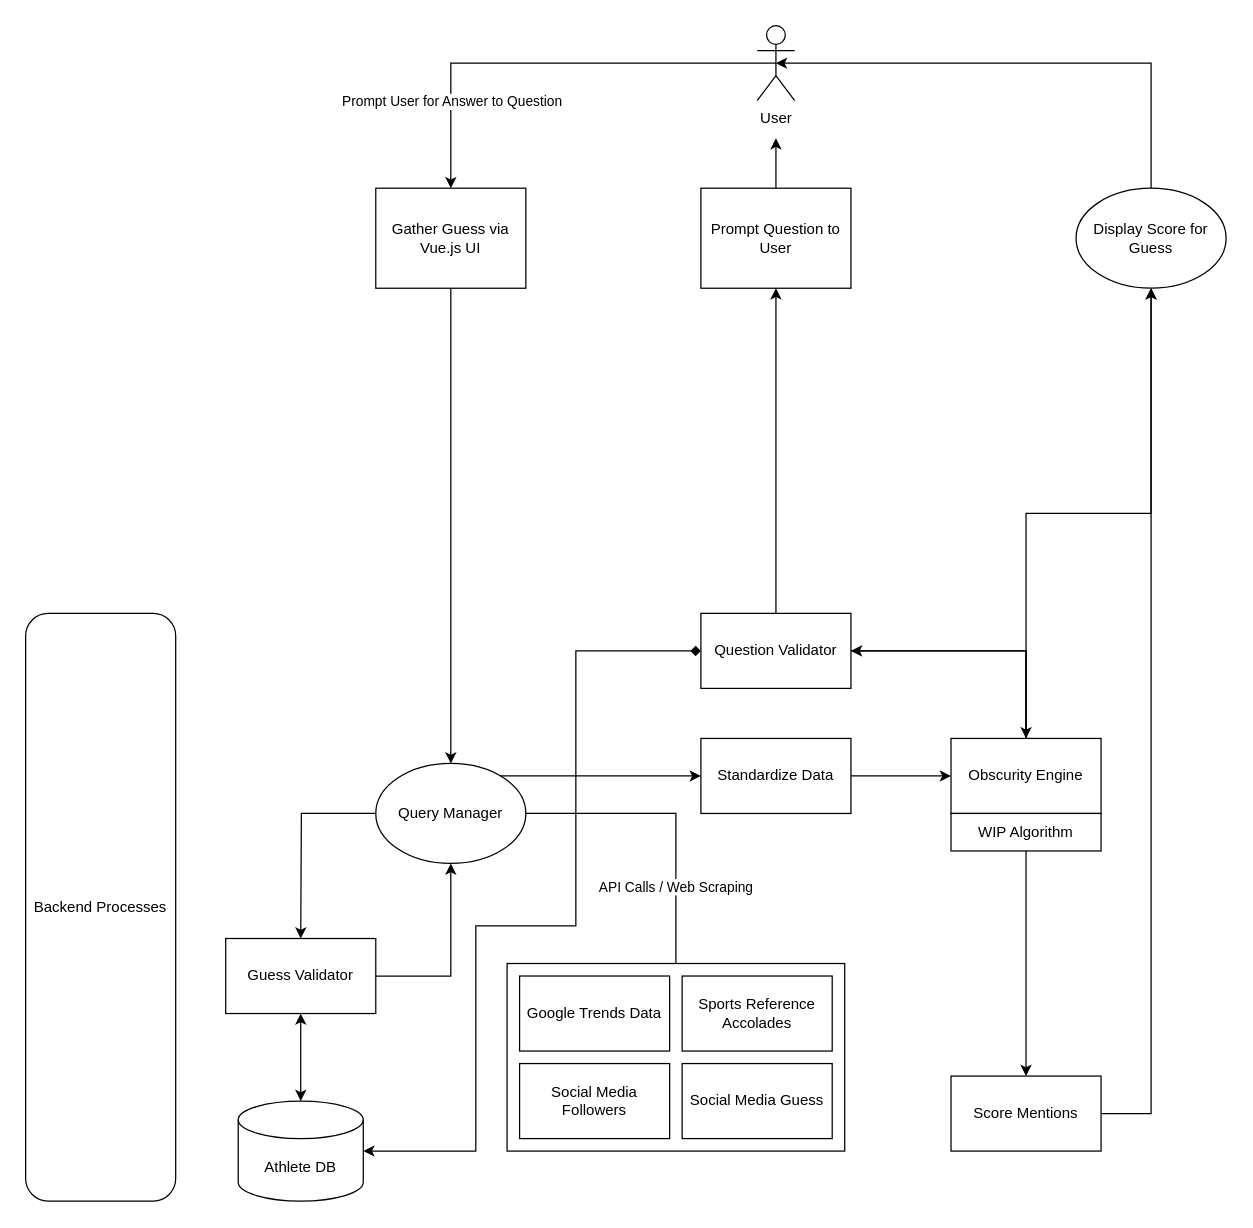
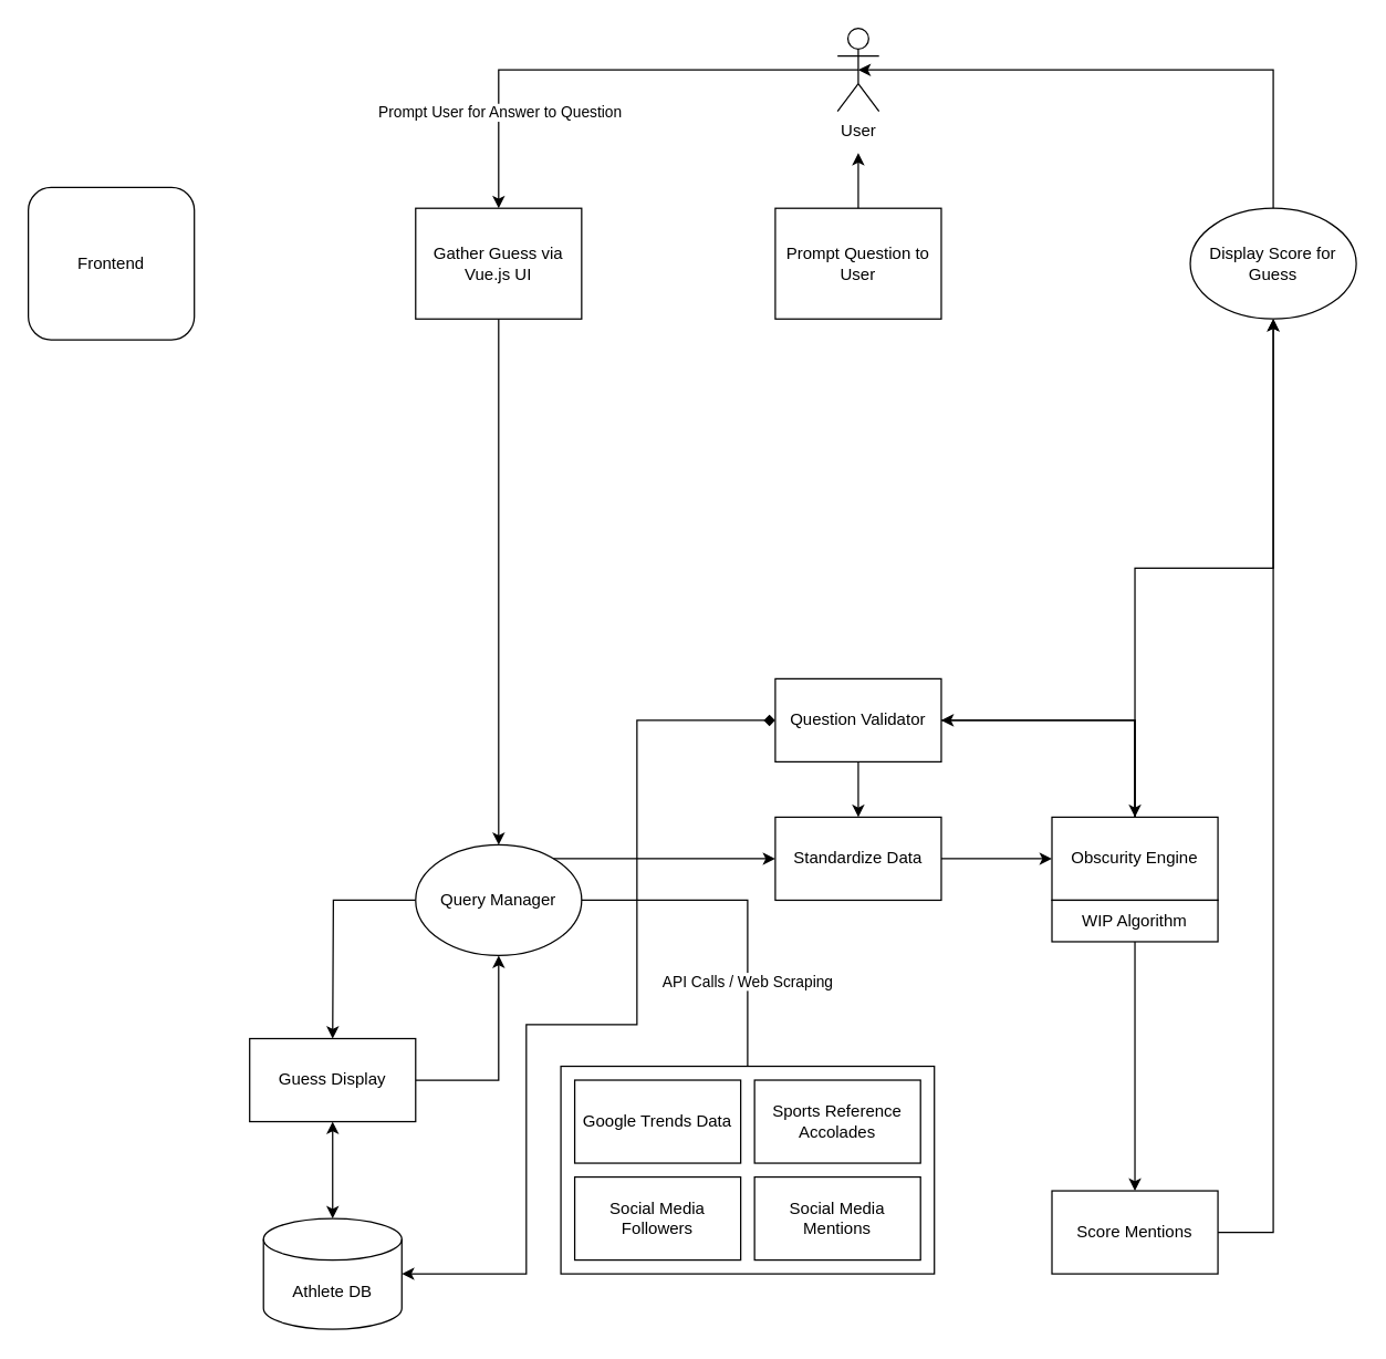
  <mxCell id="0" />
  <mxCell id="1" parent="0" />
  <mxCell id="2" style="edgeStyle=orthogonalEdgeStyle;rounded=0;orthogonalLoop=1;jettySize=auto;html=1;entryX=0.5;entryY=0;entryDx=0;entryDy=0;exitX=0.5;exitY=0.5;exitDx=0;exitDy=0;exitPerimeter=0;" edge="1" parent="1" source="4" target="6"><mxGeometry relative="1" as="geometry"><mxPoint x="360" y="150" as="targetPoint" /></mxGeometry></mxCell>
  <mxCell id="3" value="Prompt User for Answer to Question" style="edgeLabel;html=1;align=center;verticalAlign=middle;resizable=0;points=[];" vertex="1" connectable="0" parent="2"><mxGeometry x="0.542" y="2" relative="1" as="geometry"><mxPoint x="-2" y="12" as="offset" /></mxGeometry></mxCell>
  <mxCell id="4" value="User&lt;div&gt;&lt;br&gt;&lt;/div&gt;" style="shape=umlActor;verticalLabelPosition=bottom;verticalAlign=top;html=1;outlineConnect=0;" vertex="1" parent="1"><mxGeometry x="605" y="20" width="30" height="60" as="geometry" /></mxCell>
  <mxCell id="5" style="edgeStyle=orthogonalEdgeStyle;rounded=0;orthogonalLoop=1;jettySize=auto;html=1;exitX=0.5;exitY=1;exitDx=0;exitDy=0;entryX=0.5;entryY=0;entryDx=0;entryDy=0;" edge="1" parent="1" source="6" target="11"><mxGeometry relative="1" as="geometry"><mxPoint x="359.765" y="430" as="targetPoint" /></mxGeometry></mxCell>
  <mxCell id="6" value="Gather Guess via Vue.js UI" style="rounded=0;whiteSpace=wrap;html=1;" vertex="1" parent="1"><mxGeometry x="300" y="150" width="120" height="80" as="geometry" /></mxCell>
  <mxCell id="7" style="edgeStyle=orthogonalEdgeStyle;rounded=0;orthogonalLoop=1;jettySize=auto;html=1;" edge="1" parent="1" source="11"><mxGeometry relative="1" as="geometry"><mxPoint x="240" y="750" as="targetPoint" /></mxGeometry></mxCell>
  <mxCell id="8" style="edgeStyle=orthogonalEdgeStyle;rounded=0;orthogonalLoop=1;jettySize=auto;html=1;endArrow=none;endFill=0;" edge="1" parent="1" source="11" target="15"><mxGeometry relative="1" as="geometry"><mxPoint x="540" y="760" as="targetPoint" /><Array as="points"><mxPoint x="540" y="650" /><mxPoint x="540" y="770" /></Array></mxGeometry></mxCell>
  <mxCell id="9" value="API Calls / Web Scraping" style="edgeLabel;html=1;align=center;verticalAlign=middle;resizable=0;points=[];" vertex="1" connectable="0" parent="8"><mxGeometry x="0.495" y="-1" relative="1" as="geometry"><mxPoint y="-1" as="offset" /></mxGeometry></mxCell>
  <mxCell id="10" style="edgeStyle=orthogonalEdgeStyle;rounded=0;orthogonalLoop=1;jettySize=auto;html=1;exitX=1;exitY=0.5;exitDx=0;exitDy=0;" edge="1" parent="1" source="11" target="21"><mxGeometry relative="1" as="geometry"><mxPoint x="650" y="620" as="targetPoint" /><Array as="points"><mxPoint x="400" y="650" /><mxPoint x="400" y="620" /></Array></mxGeometry></mxCell>
  <mxCell id="11" value="Query Manager" style="ellipse;whiteSpace=wrap;html=1;" vertex="1" parent="1"><mxGeometry x="300" y="610" width="120" height="80" as="geometry" /></mxCell>
  <mxCell id="12" style="edgeStyle=orthogonalEdgeStyle;rounded=0;orthogonalLoop=1;jettySize=auto;html=1;entryX=0.5;entryY=1;entryDx=0;entryDy=0;" edge="1" parent="1" source="13" target="11"><mxGeometry relative="1" as="geometry"><mxPoint x="330" y="720" as="targetPoint" /><Array as="points"><mxPoint x="360" y="780" /></Array></mxGeometry></mxCell>
- <mxCell id="13" value="Guess Validator" style="rounded=0;whiteSpace=wrap;html=1;" vertex="1" parent="1"><mxGeometry x="180" y="750" width="120" height="60" as="geometry" /></mxCell>
+ <mxCell id="13" value="Guess Display" style="rounded=0;whiteSpace=wrap;html=1;" vertex="1" parent="1"><mxGeometry x="180" y="750" width="120" height="60" as="geometry" /></mxCell>
  <mxCell id="14" value="Athlete DB" style="shape=cylinder3;whiteSpace=wrap;html=1;boundedLbl=1;backgroundOutline=1;size=15;" vertex="1" parent="1"><mxGeometry x="190" y="880" width="100" height="80" as="geometry" /></mxCell>
  <mxCell id="15" value="" style="rounded=0;whiteSpace=wrap;html=1;fillColor=none;" vertex="1" parent="1"><mxGeometry x="405" y="770" width="270" height="150" as="geometry" /></mxCell>
  <mxCell id="16" value="Google Trends Data" style="rounded=0;whiteSpace=wrap;html=1;" vertex="1" parent="1"><mxGeometry x="415" y="780" width="120" height="60" as="geometry" /></mxCell>
  <mxCell id="17" value="Sports Reference Accolades" style="rounded=0;whiteSpace=wrap;html=1;" vertex="1" parent="1"><mxGeometry x="545" y="780" width="120" height="60" as="geometry" /></mxCell>
  <mxCell id="18" value="Social Media Followers" style="rounded=0;whiteSpace=wrap;html=1;" vertex="1" parent="1"><mxGeometry x="415" y="850" width="120" height="60" as="geometry" /></mxCell>
- <mxCell id="19" value="Social Media Guess" style="rounded=0;whiteSpace=wrap;html=1;" vertex="1" parent="1"><mxGeometry x="545" y="850" width="120" height="60" as="geometry" /></mxCell>
+ <mxCell id="19" value="Social Media Mentions" style="rounded=0;whiteSpace=wrap;html=1;" vertex="1" parent="1"><mxGeometry x="545" y="850" width="120" height="60" as="geometry" /></mxCell>
  <mxCell id="20" style="edgeStyle=orthogonalEdgeStyle;rounded=0;orthogonalLoop=1;jettySize=auto;html=1;entryX=0;entryY=0.5;entryDx=0;entryDy=0;" edge="1" parent="1" source="21" target="24"><mxGeometry relative="1" as="geometry"><mxPoint x="840" y="620" as="targetPoint" /><Array as="points" /></mxGeometry></mxCell>
  <mxCell id="21" value="Standardize Data" style="rounded=0;whiteSpace=wrap;html=1;" vertex="1" parent="1"><mxGeometry x="560" y="590" width="120" height="60" as="geometry" /></mxCell>
  <mxCell id="22" value="" style="edgeStyle=orthogonalEdgeStyle;rounded=0;orthogonalLoop=1;jettySize=auto;html=1;" edge="1" parent="1" source="24" target="29"><mxGeometry relative="1" as="geometry" /></mxCell>
  <mxCell id="23" style="edgeStyle=orthogonalEdgeStyle;rounded=0;orthogonalLoop=1;jettySize=auto;html=1;exitX=0.5;exitY=0;exitDx=0;exitDy=0;entryX=1;entryY=0.5;entryDx=0;entryDy=0;" edge="1" parent="1" source="24" target="33"><mxGeometry relative="1" as="geometry" /></mxCell>
  <mxCell id="24" value="Obscurity Engine" style="rounded=0;whiteSpace=wrap;html=1;" vertex="1" parent="1"><mxGeometry x="760" y="590" width="120" height="60" as="geometry" /></mxCell>
  <mxCell id="25" style="edgeStyle=orthogonalEdgeStyle;rounded=0;orthogonalLoop=1;jettySize=auto;html=1;entryX=0.5;entryY=0;entryDx=0;entryDy=0;" edge="1" parent="1" source="26" target="28"><mxGeometry relative="1" as="geometry"><mxPoint x="820" y="750" as="targetPoint" /></mxGeometry></mxCell>
  <mxCell id="26" value="WIP Algorithm" style="rounded=0;whiteSpace=wrap;html=1;" vertex="1" parent="1"><mxGeometry x="760" y="650" width="120" height="30" as="geometry" /></mxCell>
  <mxCell id="27" style="edgeStyle=orthogonalEdgeStyle;rounded=0;orthogonalLoop=1;jettySize=auto;html=1;entryX=0.5;entryY=1;entryDx=0;entryDy=0;" edge="1" parent="1" source="28" target="29"><mxGeometry relative="1" as="geometry"><mxPoint x="920" y="210" as="targetPoint" /><Array as="points"><mxPoint x="920" y="890" /></Array></mxGeometry></mxCell>
  <mxCell id="28" value="Score Mentions" style="whiteSpace=wrap;html=1;" vertex="1" parent="1"><mxGeometry x="760" y="860" width="120" height="60" as="geometry" /></mxCell>
  <mxCell id="29" value="Display Score for Guess" style="ellipse;whiteSpace=wrap;html=1;" vertex="1" parent="1"><mxGeometry x="860" y="150" width="120" height="80" as="geometry" /></mxCell>
  <mxCell id="30" style="edgeStyle=orthogonalEdgeStyle;rounded=0;orthogonalLoop=1;jettySize=auto;html=1;entryX=0.5;entryY=0.5;entryDx=0;entryDy=0;entryPerimeter=0;" edge="1" parent="1" source="29" target="4"><mxGeometry relative="1" as="geometry"><mxPoint x="640" y="50" as="targetPoint" /><Array as="points"><mxPoint x="920" y="50" /></Array></mxGeometry></mxCell>
  <mxCell id="31" style="edgeStyle=orthogonalEdgeStyle;rounded=0;orthogonalLoop=1;jettySize=auto;html=1;" edge="1" parent="1" source="33" target="24"><mxGeometry relative="1" as="geometry" /></mxCell>
- <mxCell id="32" value="" style="edgeStyle=orthogonalEdgeStyle;rounded=0;orthogonalLoop=1;jettySize=auto;html=1;" edge="1" parent="1" source="33" target="37"><mxGeometry relative="1" as="geometry" /></mxCell>
+ <mxCell id="32" value="" style="edgeStyle=orthogonalEdgeStyle;rounded=0;orthogonalLoop=1;jettySize=auto;html=1;" edge="1" parent="1" source="33" target="21"><mxGeometry relative="1" as="geometry" /></mxCell>
  <mxCell id="33" value="Question Validator" style="rounded=0;whiteSpace=wrap;html=1;" vertex="1" parent="1"><mxGeometry x="560" y="490" width="120" height="60" as="geometry" /></mxCell>
  <mxCell id="34" value="" style="endArrow=classic;startArrow=classic;html=1;rounded=0;exitX=0.5;exitY=0;exitDx=0;exitDy=0;exitPerimeter=0;entryX=0.5;entryY=1;entryDx=0;entryDy=0;" edge="1" parent="1" source="14" target="13"><mxGeometry width="50" height="50" relative="1" as="geometry"><mxPoint x="260" y="860" as="sourcePoint" /><mxPoint x="310" y="810" as="targetPoint" /></mxGeometry></mxCell>
  <mxCell id="35" value="" style="endArrow=diamond;startArrow=classic;html=1;rounded=0;entryX=0;entryY=0.5;entryDx=0;entryDy=0;exitX=1;exitY=0.5;exitDx=0;exitDy=0;exitPerimeter=0;" edge="1" parent="1" source="14" target="33"><mxGeometry width="50" height="50" relative="1" as="geometry"><mxPoint x="360" y="933" as="sourcePoint" /><mxPoint x="560" y="490" as="targetPoint" /><Array as="points"><mxPoint x="380" y="920" /><mxPoint x="380" y="740" /><mxPoint x="460" y="740" /><mxPoint x="460" y="520" /></Array></mxGeometry></mxCell>
  <mxCell id="36" style="edgeStyle=orthogonalEdgeStyle;rounded=0;orthogonalLoop=1;jettySize=auto;html=1;" edge="1" parent="1" source="37"><mxGeometry relative="1" as="geometry"><mxPoint x="620" y="110" as="targetPoint" /></mxGeometry></mxCell>
  <mxCell id="37" value="Prompt Question to User" style="rounded=0;whiteSpace=wrap;html=1;" vertex="1" parent="1"><mxGeometry x="560" y="150" width="120" height="80" as="geometry" /></mxCell>
- <mxCell id="38" value="Backend Processes" style="rounded=1;whiteSpace=wrap;html=1;" vertex="1" parent="1"><mxGeometry x="20" y="490" width="120" height="470" as="geometry" /></mxCell>
+ <mxCell id="39" value="Frontend" style="rounded=1;whiteSpace=wrap;html=1;" vertex="1" parent="1"><mxGeometry x="20" y="135" width="120" height="110" as="geometry" /></mxCell>
